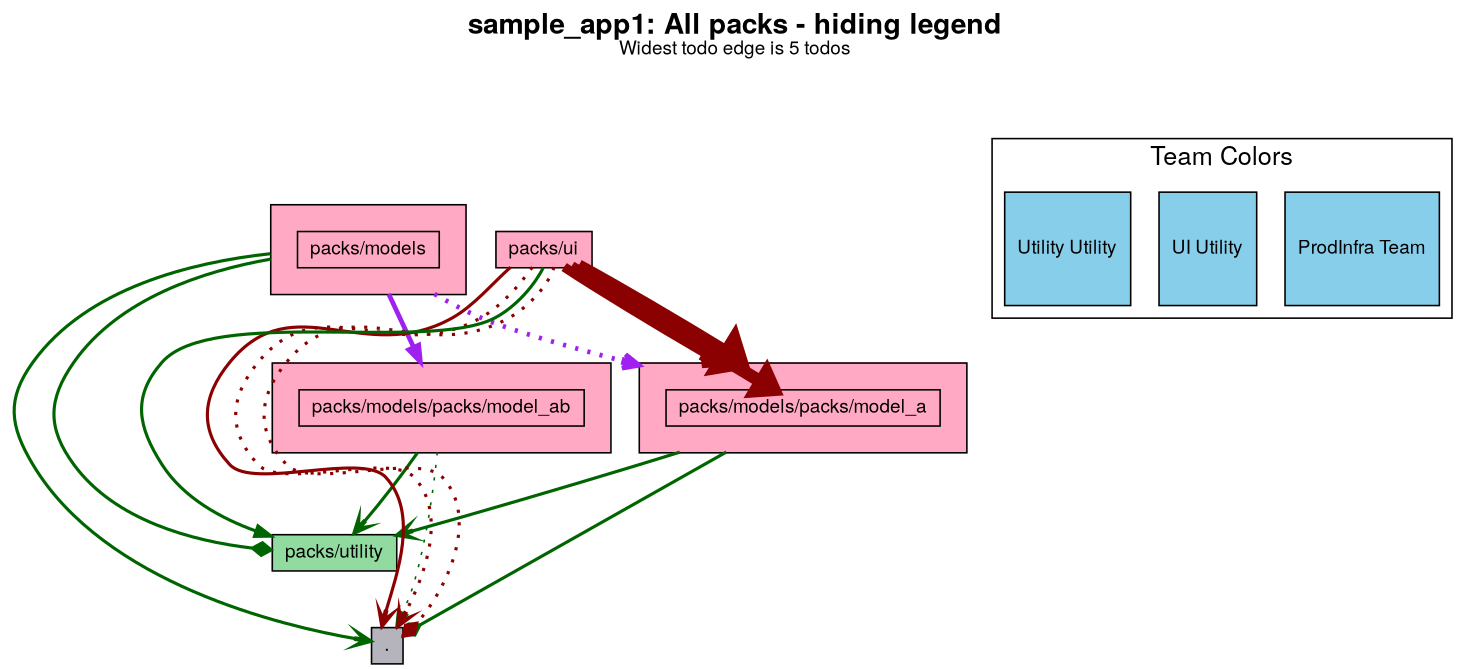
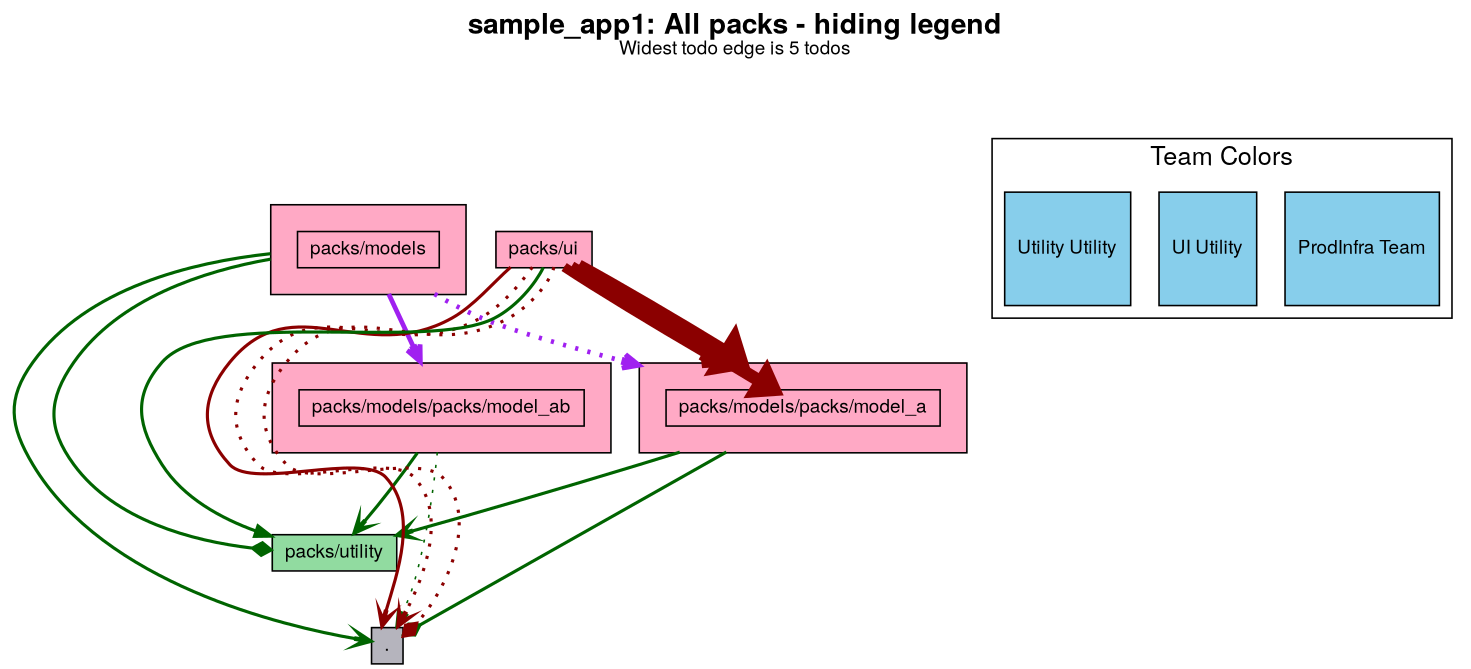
  digraph {
    fontname="Helvetica,Arial,sans-serif"
    fontsize=18
    label=<<b>sample_app1: All packs - hiding legend</b><br/><font point-size='12'>Widest todo edge is 5 todos</font>>
    labelloc=t
    rankdir=TD
    node [color=black fillcolor="#FFA9C5" fontcolor=black fontname="Helvetica,Arial,sans-serif" fontsize=12.0 shape=plain style=filled]
    edge [arrowhead=vee color=darkgreen style=bold]
    n1 [height=1.0 label=<                 <table border='0' cellborder='1' cellspacing='0' cellpadding='16'><tr><td>                   <table border='0' cellborder='1' cellspacing='0' cellpadding='4'>                     <tr> <td port='private'> packs/models </td> </tr>                   </table>                 </td></tr></table>               >]
    n2 [height=1.0 label=<                 <table border='0' cellborder='1' cellspacing='0' cellpadding='16'><tr><td>                   <table border='0' cellborder='1' cellspacing='0' cellpadding='4'>                     <tr> <td port='private'> packs/models/packs/model_a </td> </tr>                   </table>                 </td></tr></table>               >]
    n3 [height=1.0 label=<                 <table border='0' cellborder='1' cellspacing='0' cellpadding='16'><tr><td>                   <table border='0' cellborder='1' cellspacing='0' cellpadding='4'>                     <tr> <td port='private'> packs/models/packs/model_ab </td> </tr>                   </table>                 </td></tr></table>               >]
    n4 [height=1.0 label=<                 <table border='0' cellborder='1' cellspacing='0' cellpadding='4'>                   <tr> <td align='left'> packs/ui </td> </tr>                 </table>               >]
    n5 [fillcolor="#B5B4BD" height=1.0 label=<                 <table border='0' cellborder='1' cellspacing='0' cellpadding='4'>                   <tr> <td align='left'> . </td> </tr>                 </table>               >]
    n6 [fillcolor="#91DBA0" height=1.0 label=<                 <table border='0' cellborder='1' cellspacing='0' cellpadding='4'>                   <tr> <td align='left'> packs/utility </td> </tr>                 </table>               >]
    n7 [fillcolor=skyblue fontsize=12 height=1.0 label="ProdInfra Team" shape=box]
    n8 [fillcolor=skyblue fontsize=12 height=1.0 label="UI Utility" shape=box]
    n9 [fillcolor=skyblue fontsize=12 height=1.0 label="Utility Utility" shape=box]
    subgraph sub_1 {
      cluster=true
      color=darkgrey
      fillcolor=lightblue
      label=app
      rank=0
      shape=box
      style=filled
      n1
      n2
      n3
      n4
    }
    subgraph sub_2 {
      cluster=false
      color=darkgrey
      fillcolor=lightblue
      shape=box
      style=filled
      n5
    }
    subgraph sub_3 {
      cluster=true
      color=darkgrey
      fillcolor=lightblue
      label=utilities
      rank=1
      shape=box
      style=filled
      n6
    }
    subgraph cluster_4 {
      fontsize=16
      label="Team Colors"
      n7
      n8
      n9
    }
    n1 -> n2 [color=purple penwidth=3 style=dotted]
-   n1 -> n3 [arrowhead=normal color=purple penwidth=3]
+   n1 -> n3 [color=purple penwidth=3]
    n1 -> n5
    n1 -> n6 [style=invis arrowhead="" color=""]
    n1 -> n6 [arrowhead=diamond]
    n2 -> n5 [arrowhead=diamond]
    n2 -> n6 [style=invis arrowhead="" color=""]
    n2 -> n6
    n3 -> n5 [arrowhead=normal style=dotted]
    n3 -> n6 [style=invis arrowhead="" color=""]
    n3 -> n6
    n4 -> n2 [arrowhead=diamond]
    n4 -> n2 [arrowhead=normal color=darkred constraint=false penwidth=10]
    n4 -> n2 [arrowhead=normal color=darkred constraint=false headport=private penwidth=8]
    n4 -> n2 [color=darkred constraint=false penwidth=6]
    n4 -> n2 [arrowhead=diamond color=darkred constraint=false penwidth=4]
    n4 -> n5 [color=darkred constraint=false penwidth=2]
    n4 -> n5 [color=darkred constraint=false penwidth=2 style=dotted]
    n4 -> n5 [arrowhead=diamond color=darkred constraint=false penwidth=2 style=dotted]
    n4 -> n6 [style=invis arrowhead="" color=""]
    n4 -> n6 [arrowhead=normal]
    n6 -> n5 [style=invis arrowhead="" color=""]
  }
